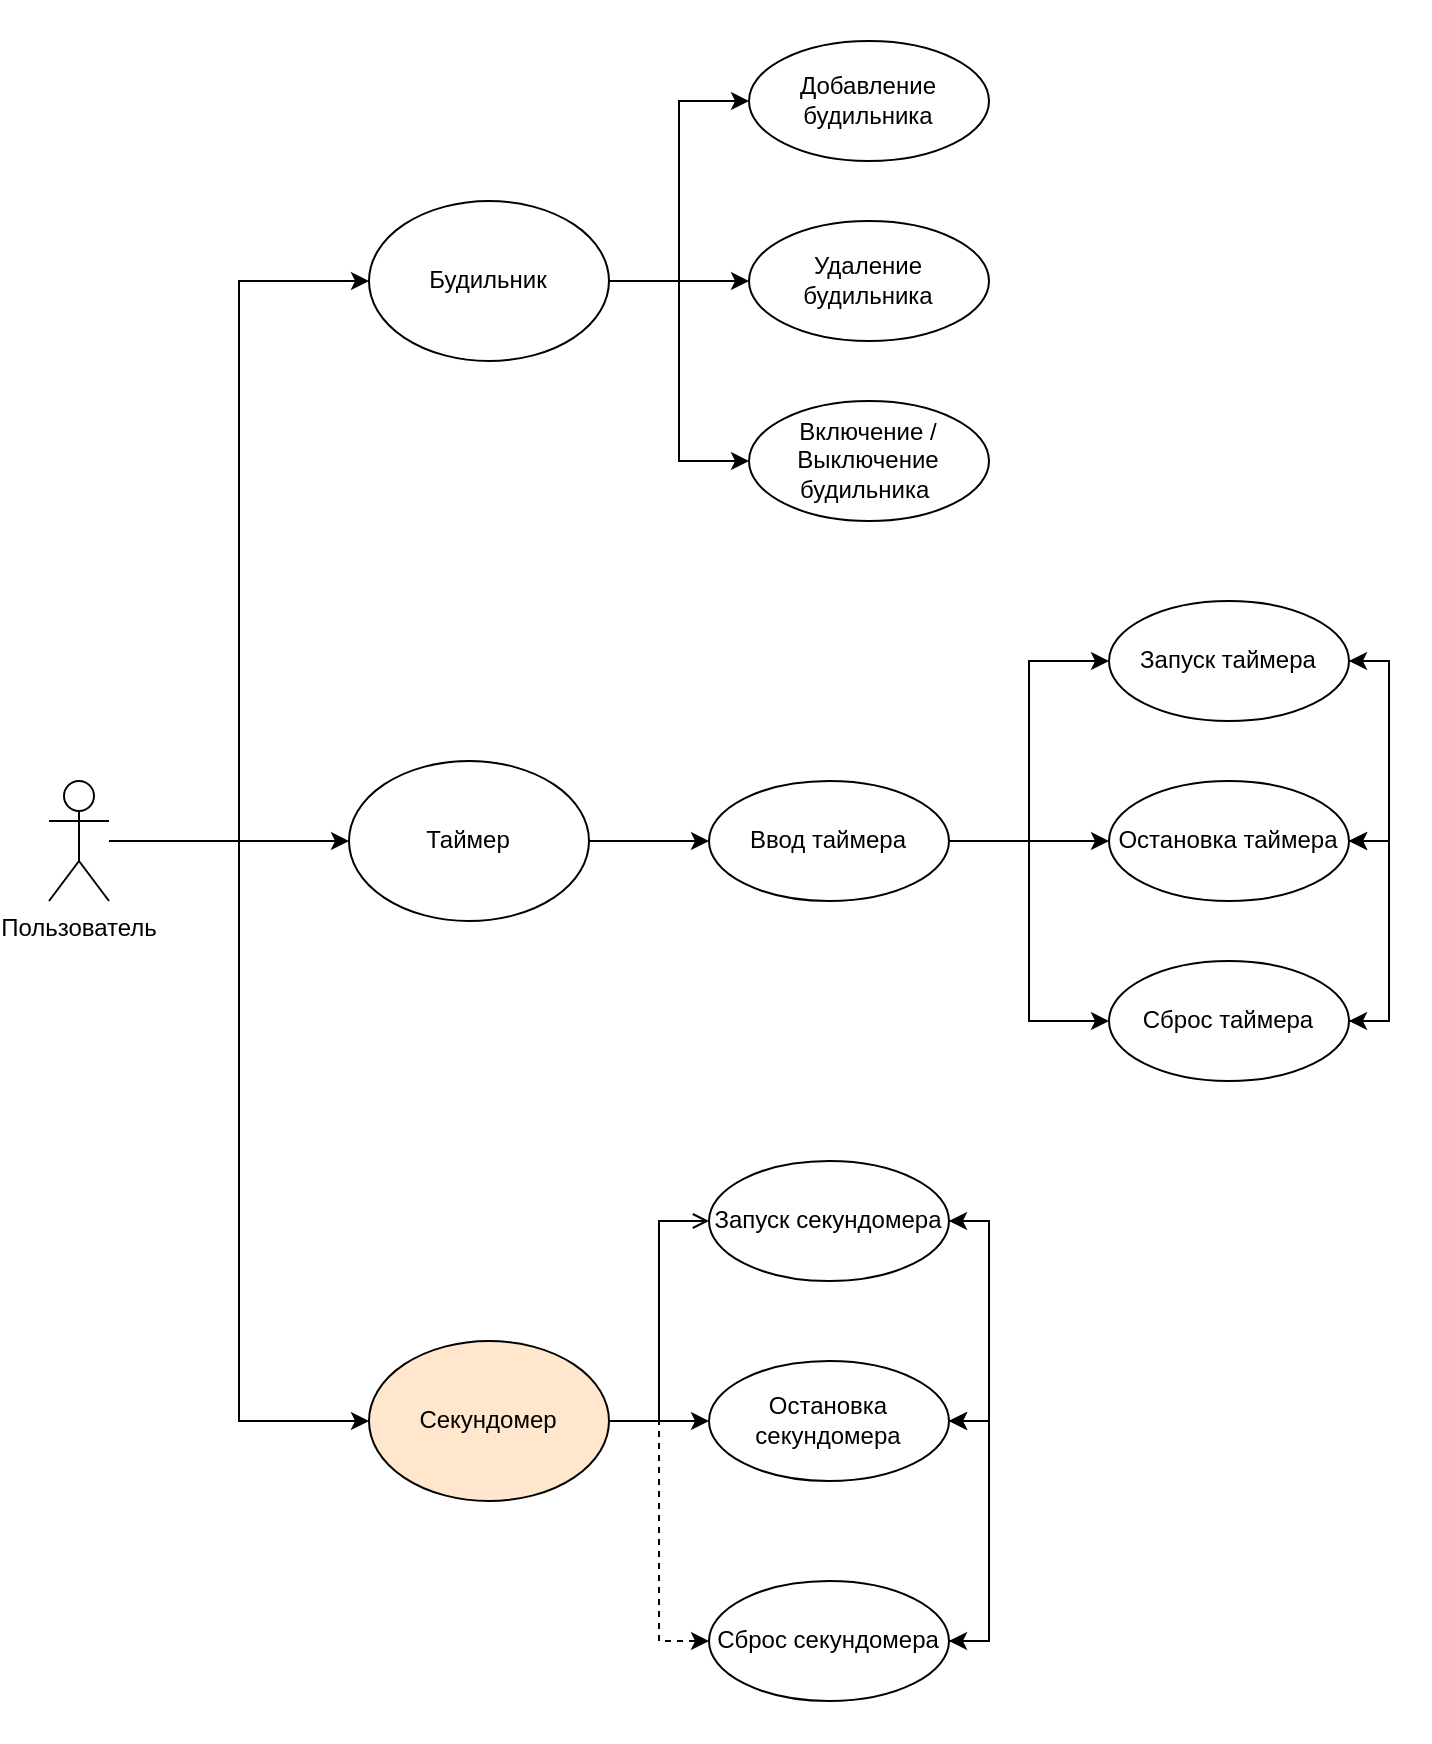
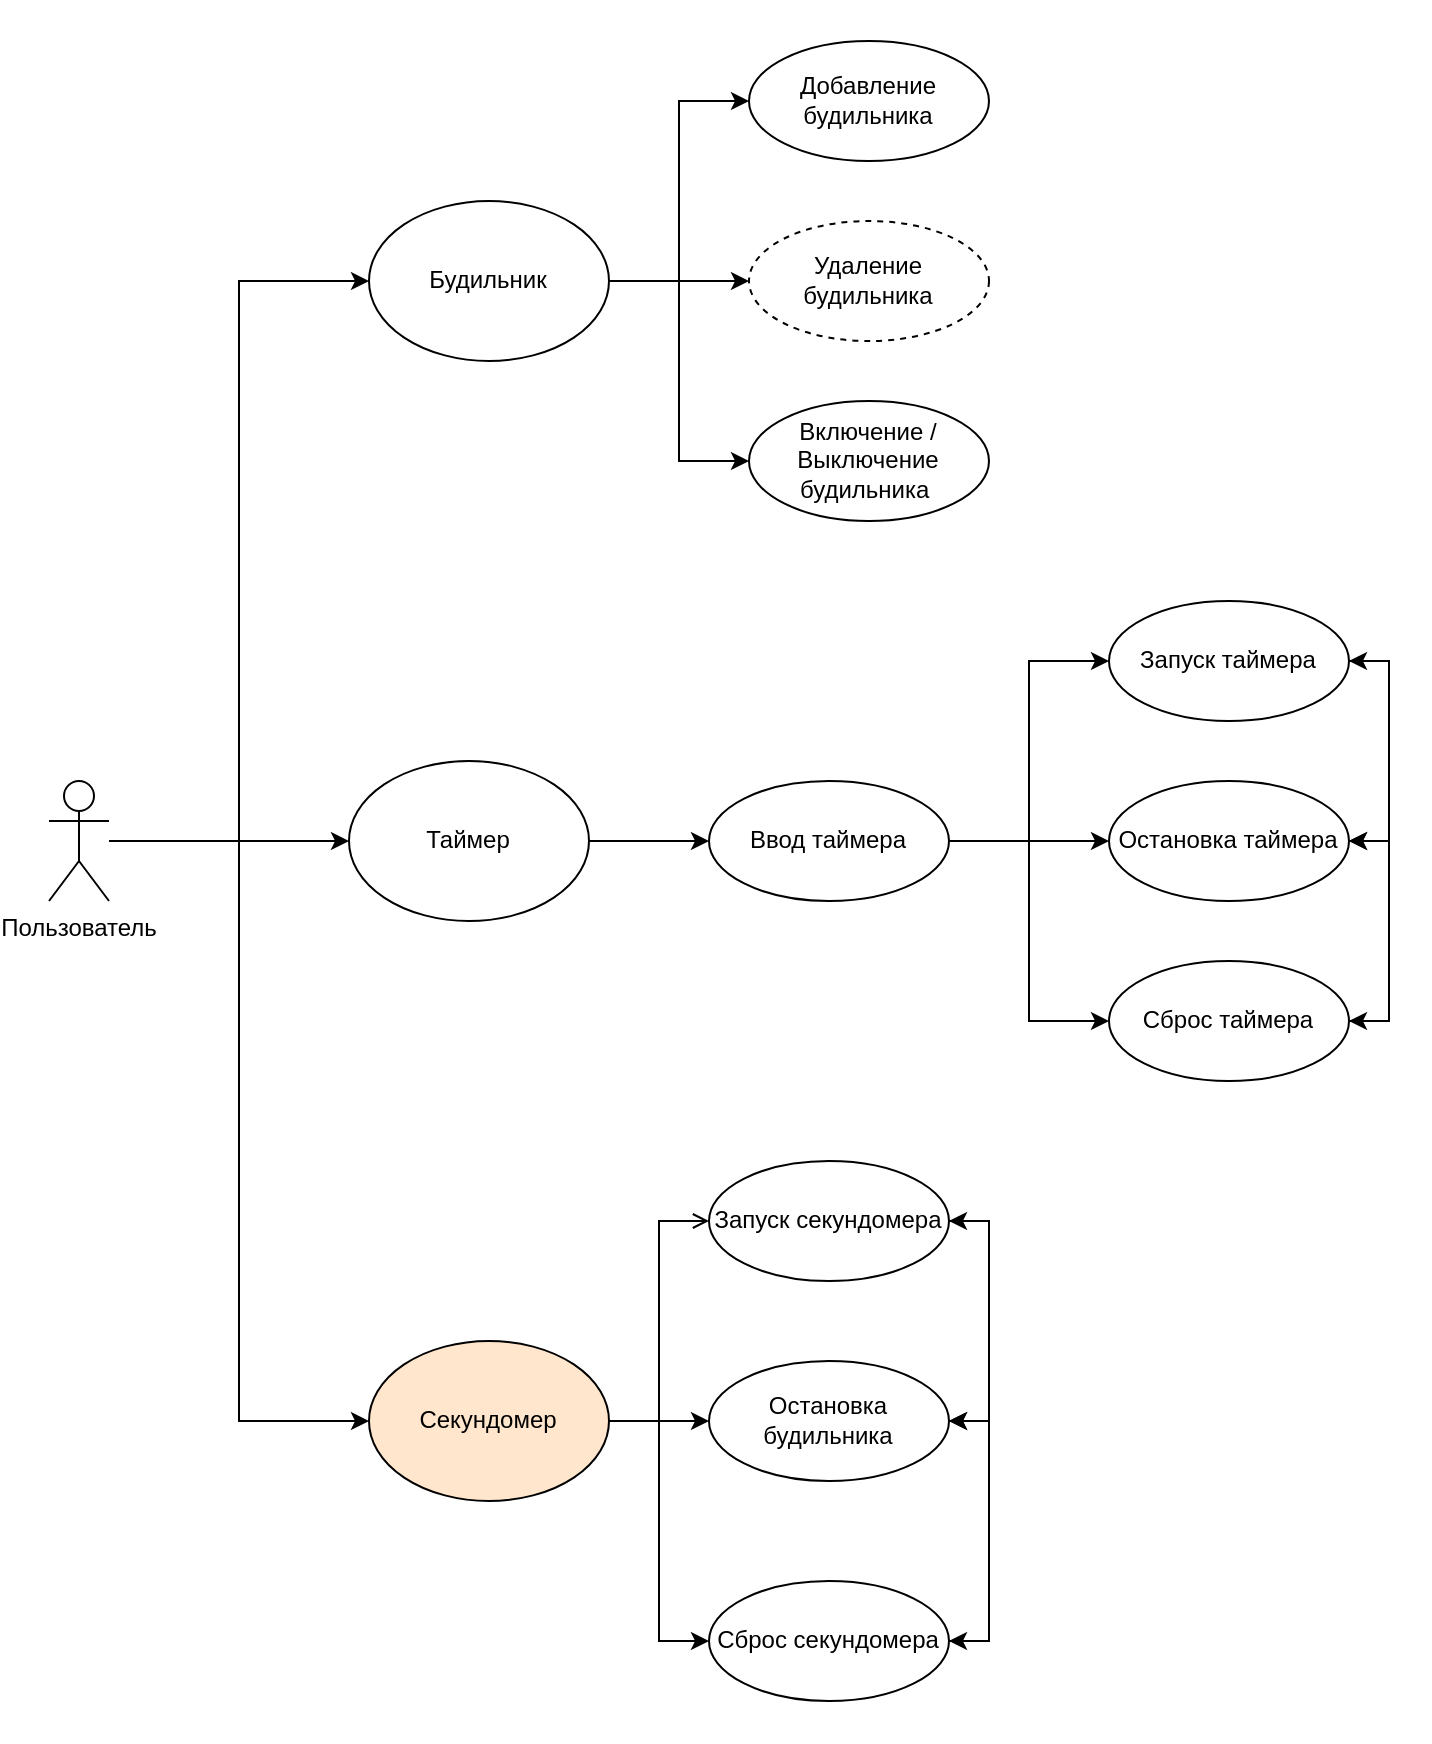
  <mxCell id="0" />
  <mxCell id="1" parent="0" />
  <mxCell id="2" style="edgeStyle=orthogonalEdgeStyle;rounded=0;orthogonalLoop=1;jettySize=auto;html=1;entryX=0;entryY=0.5;entryDx=0;entryDy=0;" edge="1" parent="1" source="5" target="9"><mxGeometry relative="1" as="geometry" /></mxCell>
  <mxCell id="3" style="edgeStyle=orthogonalEdgeStyle;rounded=0;orthogonalLoop=1;jettySize=auto;html=1;entryX=0;entryY=0.5;entryDx=0;entryDy=0;" edge="1" parent="1" source="5" target="11"><mxGeometry relative="1" as="geometry" /></mxCell>
  <mxCell id="4" style="edgeStyle=orthogonalEdgeStyle;rounded=0;orthogonalLoop=1;jettySize=auto;html=1;entryX=0;entryY=0.5;entryDx=0;entryDy=0;" edge="1" parent="1" source="5" target="15"><mxGeometry relative="1" as="geometry" /></mxCell>
  <mxCell id="5" value="Пользователь" style="shape=umlActor;verticalLabelPosition=bottom;verticalAlign=top;html=1;outlineConnect=0;" vertex="1" parent="1"><mxGeometry x="20" y="390" width="30" height="60" as="geometry" /></mxCell>
  <mxCell id="6" style="edgeStyle=orthogonalEdgeStyle;rounded=0;orthogonalLoop=1;jettySize=auto;html=1;entryX=0;entryY=0.5;entryDx=0;entryDy=0;" edge="1" parent="1" source="9" target="16"><mxGeometry relative="1" as="geometry" /></mxCell>
  <mxCell id="7" style="edgeStyle=orthogonalEdgeStyle;rounded=0;orthogonalLoop=1;jettySize=auto;html=1;entryX=0;entryY=0.5;entryDx=0;entryDy=0;" edge="1" parent="1" source="9" target="17"><mxGeometry relative="1" as="geometry" /></mxCell>
  <mxCell id="8" style="edgeStyle=orthogonalEdgeStyle;rounded=0;orthogonalLoop=1;jettySize=auto;html=1;entryX=0;entryY=0.5;entryDx=0;entryDy=0;" edge="1" parent="1" source="9" target="18"><mxGeometry relative="1" as="geometry" /></mxCell>
  <mxCell id="9" value="Будильник" style="ellipse;whiteSpace=wrap;html=1;" vertex="1" parent="1"><mxGeometry x="180" y="100" width="120" height="80" as="geometry" /></mxCell>
  <mxCell id="10" style="edgeStyle=orthogonalEdgeStyle;rounded=0;orthogonalLoop=1;jettySize=auto;html=1;entryX=0;entryY=0.5;entryDx=0;entryDy=0;" edge="1" parent="1" source="11" target="22"><mxGeometry relative="1" as="geometry" /></mxCell>
  <mxCell id="11" value="Таймер" style="ellipse;whiteSpace=wrap;html=1;" vertex="1" parent="1"><mxGeometry x="170" y="380" width="120" height="80" as="geometry" /></mxCell>
  <mxCell id="12" style="edgeStyle=orthogonalEdgeStyle;rounded=0;orthogonalLoop=1;jettySize=auto;html=1;" edge="1" parent="1" source="15" target="34"><mxGeometry relative="1" as="geometry" /></mxCell>
  <mxCell id="13" style="edgeStyle=orthogonalEdgeStyle;rounded=0;orthogonalLoop=1;jettySize=auto;html=1;entryX=0;entryY=0.5;entryDx=0;entryDy=0;endArrow=open;" edge="1" parent="1" source="15" target="31"><mxGeometry relative="1" as="geometry" /></mxCell>
- <mxCell id="14" style="edgeStyle=orthogonalEdgeStyle;rounded=0;orthogonalLoop=1;jettySize=auto;html=1;entryX=0;entryY=0.5;entryDx=0;entryDy=0;dashed=1;" edge="1" parent="1" source="15" target="36"><mxGeometry relative="1" as="geometry" /></mxCell>
+ <mxCell id="14" style="edgeStyle=orthogonalEdgeStyle;rounded=0;orthogonalLoop=1;jettySize=auto;html=1;entryX=0;entryY=0.5;entryDx=0;entryDy=0;" edge="1" parent="1" source="15" target="36"><mxGeometry relative="1" as="geometry" /></mxCell>
  <mxCell id="15" value="Секундомер" style="ellipse;whiteSpace=wrap;html=1;fillColor=#ffe6cc;" vertex="1" parent="1"><mxGeometry x="180" y="670" width="120" height="80" as="geometry" /></mxCell>
  <mxCell id="16" value="Добавление будильника" style="ellipse;whiteSpace=wrap;html=1;" vertex="1" parent="1"><mxGeometry x="370" y="20" width="120" height="60" as="geometry" /></mxCell>
- <mxCell id="17" value="Удаление будильника" style="ellipse;whiteSpace=wrap;html=1;" vertex="1" parent="1"><mxGeometry x="370" y="110" width="120" height="60" as="geometry" /></mxCell>
+ <mxCell id="17" value="Удаление будильника" style="ellipse;whiteSpace=wrap;html=1;dashed=1;" vertex="1" parent="1"><mxGeometry x="370" y="110" width="120" height="60" as="geometry" /></mxCell>
  <mxCell id="18" value="Включение / Выключение будильника&amp;nbsp;" style="ellipse;whiteSpace=wrap;html=1;" vertex="1" parent="1"><mxGeometry x="370" y="200" width="120" height="60" as="geometry" /></mxCell>
  <mxCell id="19" style="edgeStyle=orthogonalEdgeStyle;rounded=0;orthogonalLoop=1;jettySize=auto;html=1;entryX=0;entryY=0.5;entryDx=0;entryDy=0;" edge="1" parent="1" source="22" target="25"><mxGeometry relative="1" as="geometry" /></mxCell>
  <mxCell id="20" style="edgeStyle=orthogonalEdgeStyle;rounded=0;orthogonalLoop=1;jettySize=auto;html=1;entryX=0;entryY=0.5;entryDx=0;entryDy=0;" edge="1" parent="1" source="22" target="27"><mxGeometry relative="1" as="geometry" /></mxCell>
  <mxCell id="21" style="edgeStyle=orthogonalEdgeStyle;rounded=0;orthogonalLoop=1;jettySize=auto;html=1;entryX=0;entryY=0.5;entryDx=0;entryDy=0;" edge="1" parent="1" source="22" target="29"><mxGeometry relative="1" as="geometry" /></mxCell>
  <mxCell id="22" value="Ввод таймера" style="ellipse;whiteSpace=wrap;html=1;" vertex="1" parent="1"><mxGeometry x="350" y="390" width="120" height="60" as="geometry" /></mxCell>
  <mxCell id="23" style="edgeStyle=orthogonalEdgeStyle;rounded=0;orthogonalLoop=1;jettySize=auto;html=1;entryX=1;entryY=0.5;entryDx=0;entryDy=0;" edge="1" parent="1" source="25" target="29"><mxGeometry relative="1" as="geometry"><Array as="points"><mxPoint x="690" y="330" /><mxPoint x="690" y="510" /></Array></mxGeometry></mxCell>
  <mxCell id="24" style="edgeStyle=orthogonalEdgeStyle;rounded=0;orthogonalLoop=1;jettySize=auto;html=1;entryX=1;entryY=0.5;entryDx=0;entryDy=0;" edge="1" parent="1" source="25" target="27"><mxGeometry relative="1" as="geometry"><Array as="points"><mxPoint x="690" y="330" /><mxPoint x="690" y="420" /></Array></mxGeometry></mxCell>
  <mxCell id="25" value="Запуск таймера" style="ellipse;whiteSpace=wrap;html=1;" vertex="1" parent="1"><mxGeometry x="550" y="300" width="120" height="60" as="geometry" /></mxCell>
  <mxCell id="26" style="edgeStyle=orthogonalEdgeStyle;rounded=0;orthogonalLoop=1;jettySize=auto;html=1;entryX=1;entryY=0.5;entryDx=0;entryDy=0;" edge="1" parent="1" source="27" target="25"><mxGeometry relative="1" as="geometry"><Array as="points"><mxPoint x="690" y="420" /><mxPoint x="690" y="330" /></Array></mxGeometry></mxCell>
  <mxCell id="27" value="Остановка таймера" style="ellipse;whiteSpace=wrap;html=1;" vertex="1" parent="1"><mxGeometry x="550" y="390" width="120" height="60" as="geometry" /></mxCell>
  <mxCell id="28" style="edgeStyle=orthogonalEdgeStyle;rounded=0;orthogonalLoop=1;jettySize=auto;html=1;entryX=1;entryY=0.5;entryDx=0;entryDy=0;" edge="1" parent="1" source="29" target="27"><mxGeometry relative="1" as="geometry"><Array as="points"><mxPoint x="690" y="510" /><mxPoint x="690" y="420" /></Array></mxGeometry></mxCell>
  <mxCell id="29" value="Сброс таймера" style="ellipse;whiteSpace=wrap;html=1;" vertex="1" parent="1"><mxGeometry x="550" y="480" width="120" height="60" as="geometry" /></mxCell>
  <mxCell id="30" style="edgeStyle=orthogonalEdgeStyle;rounded=0;orthogonalLoop=1;jettySize=auto;html=1;entryX=1;entryY=0.5;entryDx=0;entryDy=0;" edge="1" parent="1" source="31" target="34"><mxGeometry relative="1" as="geometry"><Array as="points"><mxPoint x="490" y="610" /><mxPoint x="490" y="710" /></Array></mxGeometry></mxCell>
  <mxCell id="31" value="Запуск секундомера" style="ellipse;whiteSpace=wrap;html=1;" vertex="1" parent="1"><mxGeometry x="350" y="580" width="120" height="60" as="geometry" /></mxCell>
  <mxCell id="32" style="edgeStyle=orthogonalEdgeStyle;rounded=0;orthogonalLoop=1;jettySize=auto;html=1;entryX=1;entryY=0.5;entryDx=0;entryDy=0;" edge="1" parent="1" source="34" target="31"><mxGeometry relative="1" as="geometry"><Array as="points"><mxPoint x="490" y="710" /><mxPoint x="490" y="610" /></Array></mxGeometry></mxCell>
  <mxCell id="33" style="edgeStyle=orthogonalEdgeStyle;rounded=0;orthogonalLoop=1;jettySize=auto;html=1;entryX=1;entryY=0.5;entryDx=0;entryDy=0;" edge="1" parent="1" source="34" target="36"><mxGeometry relative="1" as="geometry"><Array as="points"><mxPoint x="490" y="710" /><mxPoint x="490" y="820" /></Array></mxGeometry></mxCell>
- <mxCell id="34" value="Остановка секундомера" style="ellipse;whiteSpace=wrap;html=1;" vertex="1" parent="1"><mxGeometry x="350" y="680" width="120" height="60" as="geometry" /></mxCell>
+ <mxCell id="34" value="Остановка будильника" style="ellipse;whiteSpace=wrap;html=1;" vertex="1" parent="1"><mxGeometry x="350" y="680" width="120" height="60" as="geometry" /></mxCell>
  <mxCell id="35" style="edgeStyle=orthogonalEdgeStyle;rounded=0;orthogonalLoop=1;jettySize=auto;html=1;entryX=1;entryY=0.5;entryDx=0;entryDy=0;" edge="1" parent="1" source="36" target="34"><mxGeometry relative="1" as="geometry"><Array as="points"><mxPoint x="490" y="820" /><mxPoint x="490" y="710" /></Array></mxGeometry></mxCell>
  <mxCell id="36" value="Сброс секундомера" style="ellipse;whiteSpace=wrap;html=1;" vertex="1" parent="1"><mxGeometry x="350" y="790" width="120" height="60" as="geometry" /></mxCell>
